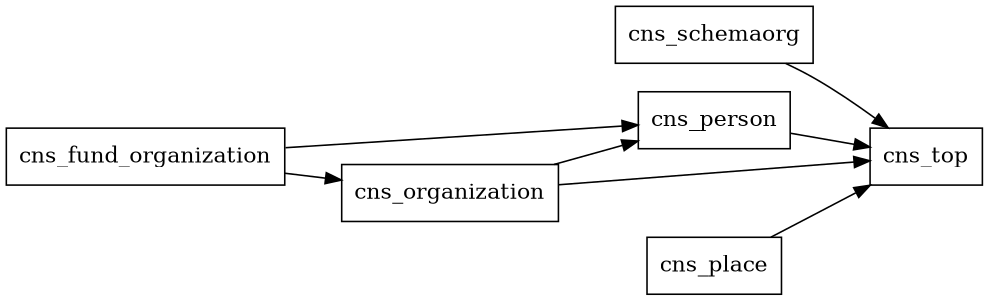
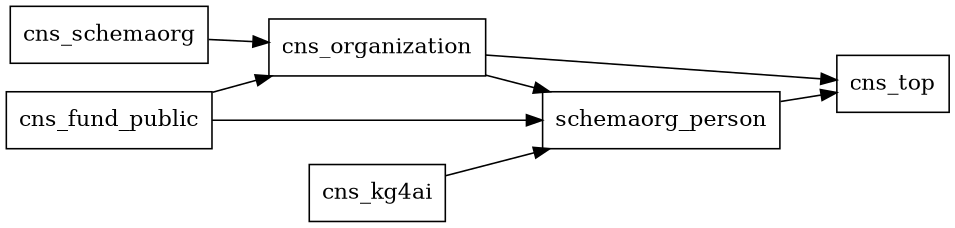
  digraph {
    rankdir=LR
    node [shape=rect]
    cns_schemaorg
    cns_top
-   cns_person
+   cns_person [label=schemaorg_person]
    cns_organization
-   cns_place
-   cns_fund_public [label=cns_fund_organization]
-   cns_schemaorg -> cns_top
+   cns_fund_public
+   cns_kg4ai
+   cns_schemaorg -> cns_organization
    cns_person -> cns_top
    cns_organization -> cns_top
    cns_organization -> cns_person
-   cns_place -> cns_top
    cns_fund_public -> cns_person
    cns_fund_public -> cns_organization
+   cns_kg4ai -> cns_person
  }
